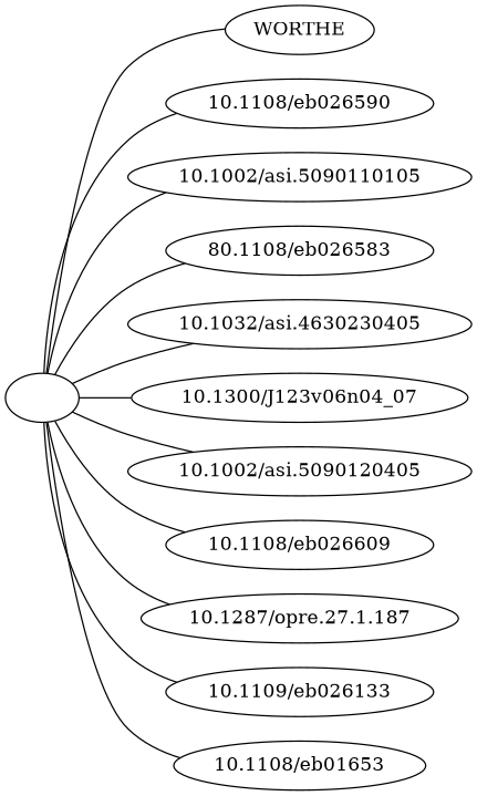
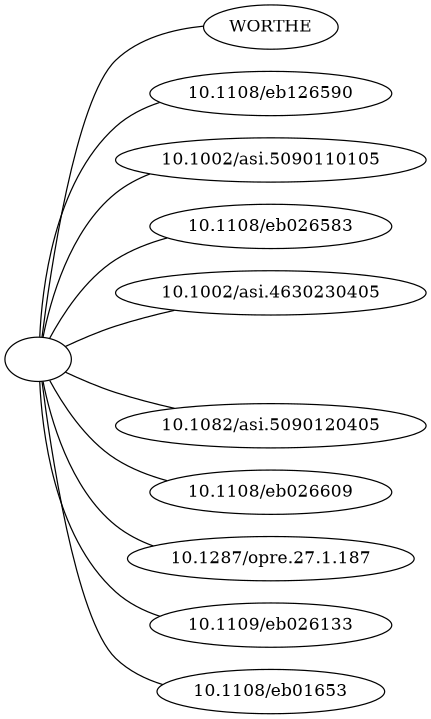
  strict graph {
    fontname="DejaVu Serif"
    rankdir=LR
    node [fontname="DejaVu Serif"]
    edge [fontname="DejaVu Serif"]
    ""
    WORTHE
-   "10.1108/eb026590"
+   "10.1108/eb026590" [label="10.1108/eb126590"]
    "10.1002/asi.5090110105"
-   "10.1108/eb026583" [label="80.1108/eb026583"]
-   "10.1002/asi.4630230405" [label="10.1032/asi.4630230405"]
-   "10.1300/J123v06n04\_07"
-   "10.1002/asi.5090120405"
+   "10.1108/eb026583"
+   "10.1002/asi.4630230405"
+   "10.1002/asi.5090120405" [label="10.1082/asi.5090120405"]
    "10.1108/eb026609"
    "10.1287/opre.27.1.187"
    n11 [label="10.1109/eb026133"]
    n12 [label="10.1108/eb01653"]
    "" -- WORTHE
    "" -- "10.1108/eb026590"
    "" -- "10.1002/asi.5090110105"
    "" -- "10.1108/eb026583"
    "" -- "10.1002/asi.4630230405"
-   "" -- "10.1300/J123v06n04\_07"
    "" -- "10.1002/asi.5090120405"
    "" -- "10.1108/eb026609"
    "" -- "10.1287/opre.27.1.187"
    "" -- n11
    "" -- n12
  }
